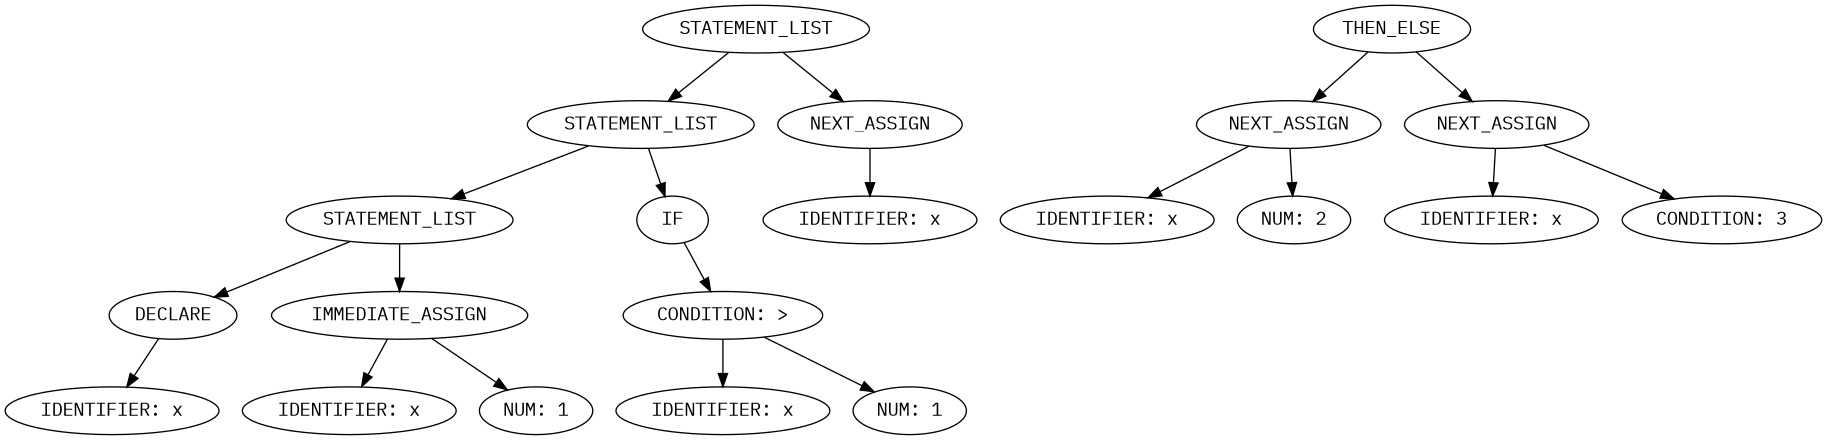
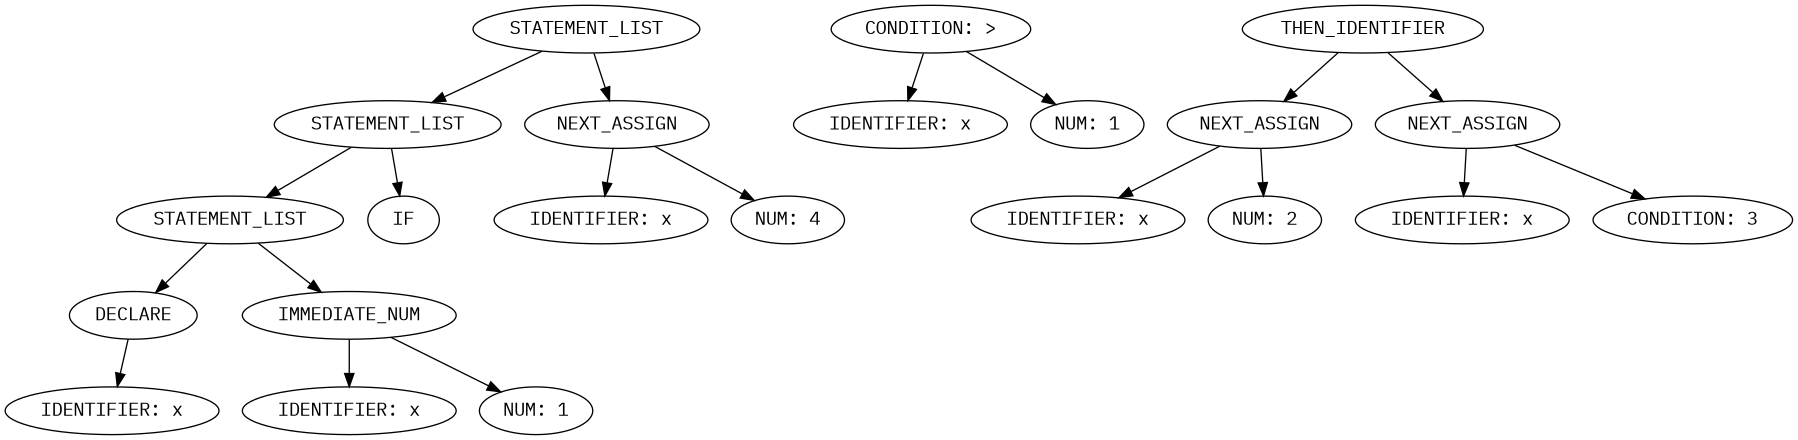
  digraph {
    fontname="IBM Plex Mono"
    node [fontname="IBM Plex Mono"]
    edge [fontname="IBM Plex Mono"]
    n1 [label=STATEMENT_LIST]
    n2 [label=STATEMENT_LIST]
    n3 [label=NEXT_ASSIGN]
    n4 [label=STATEMENT_LIST]
    n5 [label=IF]
    n6 [label="IDENTIFIER: x"]
+   n7 [label="NUM: 4"]
    n8 [label=DECLARE]
-   n9 [label=IMMEDIATE_ASSIGN]
+   n9 [label=IMMEDIATE_NUM]
    n10 [label="CONDITION: >"]
    n11 [label="IDENTIFIER: x"]
    n12 [label="IDENTIFIER: x"]
    n13 [label="NUM: 1"]
    n14 [label="IDENTIFIER: x"]
    n15 [label="NUM: 1"]
-   n16 [label=THEN_ELSE]
+   n16 [label=THEN_IDENTIFIER]
    n17 [label=NEXT_ASSIGN]
    n18 [label=NEXT_ASSIGN]
    n19 [label="IDENTIFIER: x"]
    n20 [label="NUM: 2"]
    n21 [label="IDENTIFIER: x"]
    n22 [label="CONDITION: 3"]
    n1 -> n2
    n1 -> n3
    n2 -> n4
    n2 -> n5
    n3 -> n6
+   n3 -> n7
    n4 -> n8
    n4 -> n9
-   n5 -> n10
    n8 -> n11
    n9 -> n12
    n9 -> n13
    n10 -> n14
    n10 -> n15
    n16 -> n17
    n16 -> n18
    n17 -> n19
    n17 -> n20
    n18 -> n21
    n18 -> n22
  }
